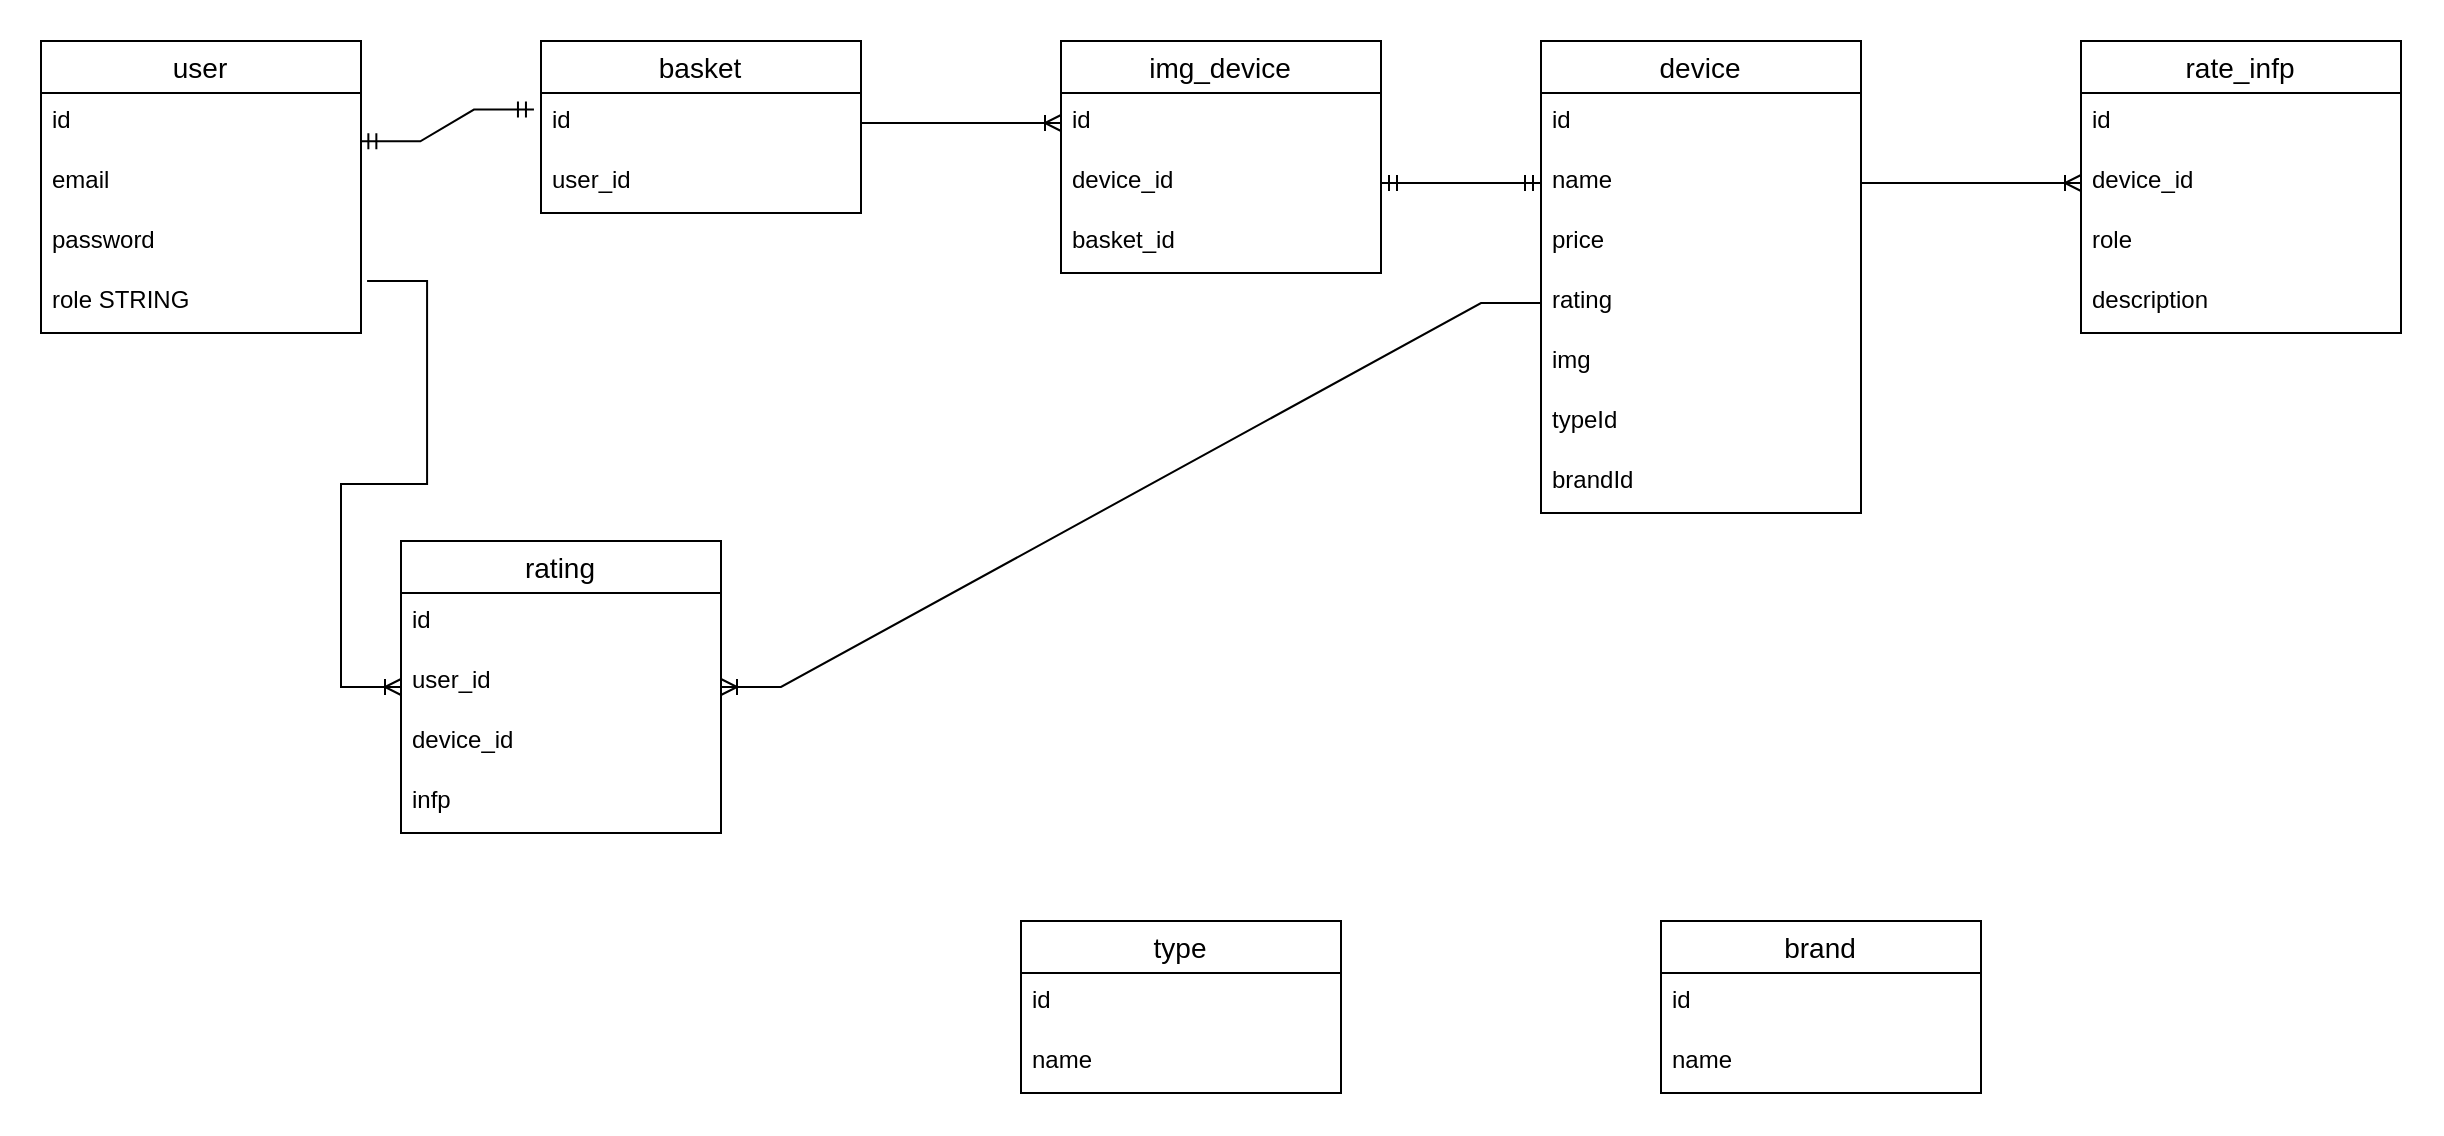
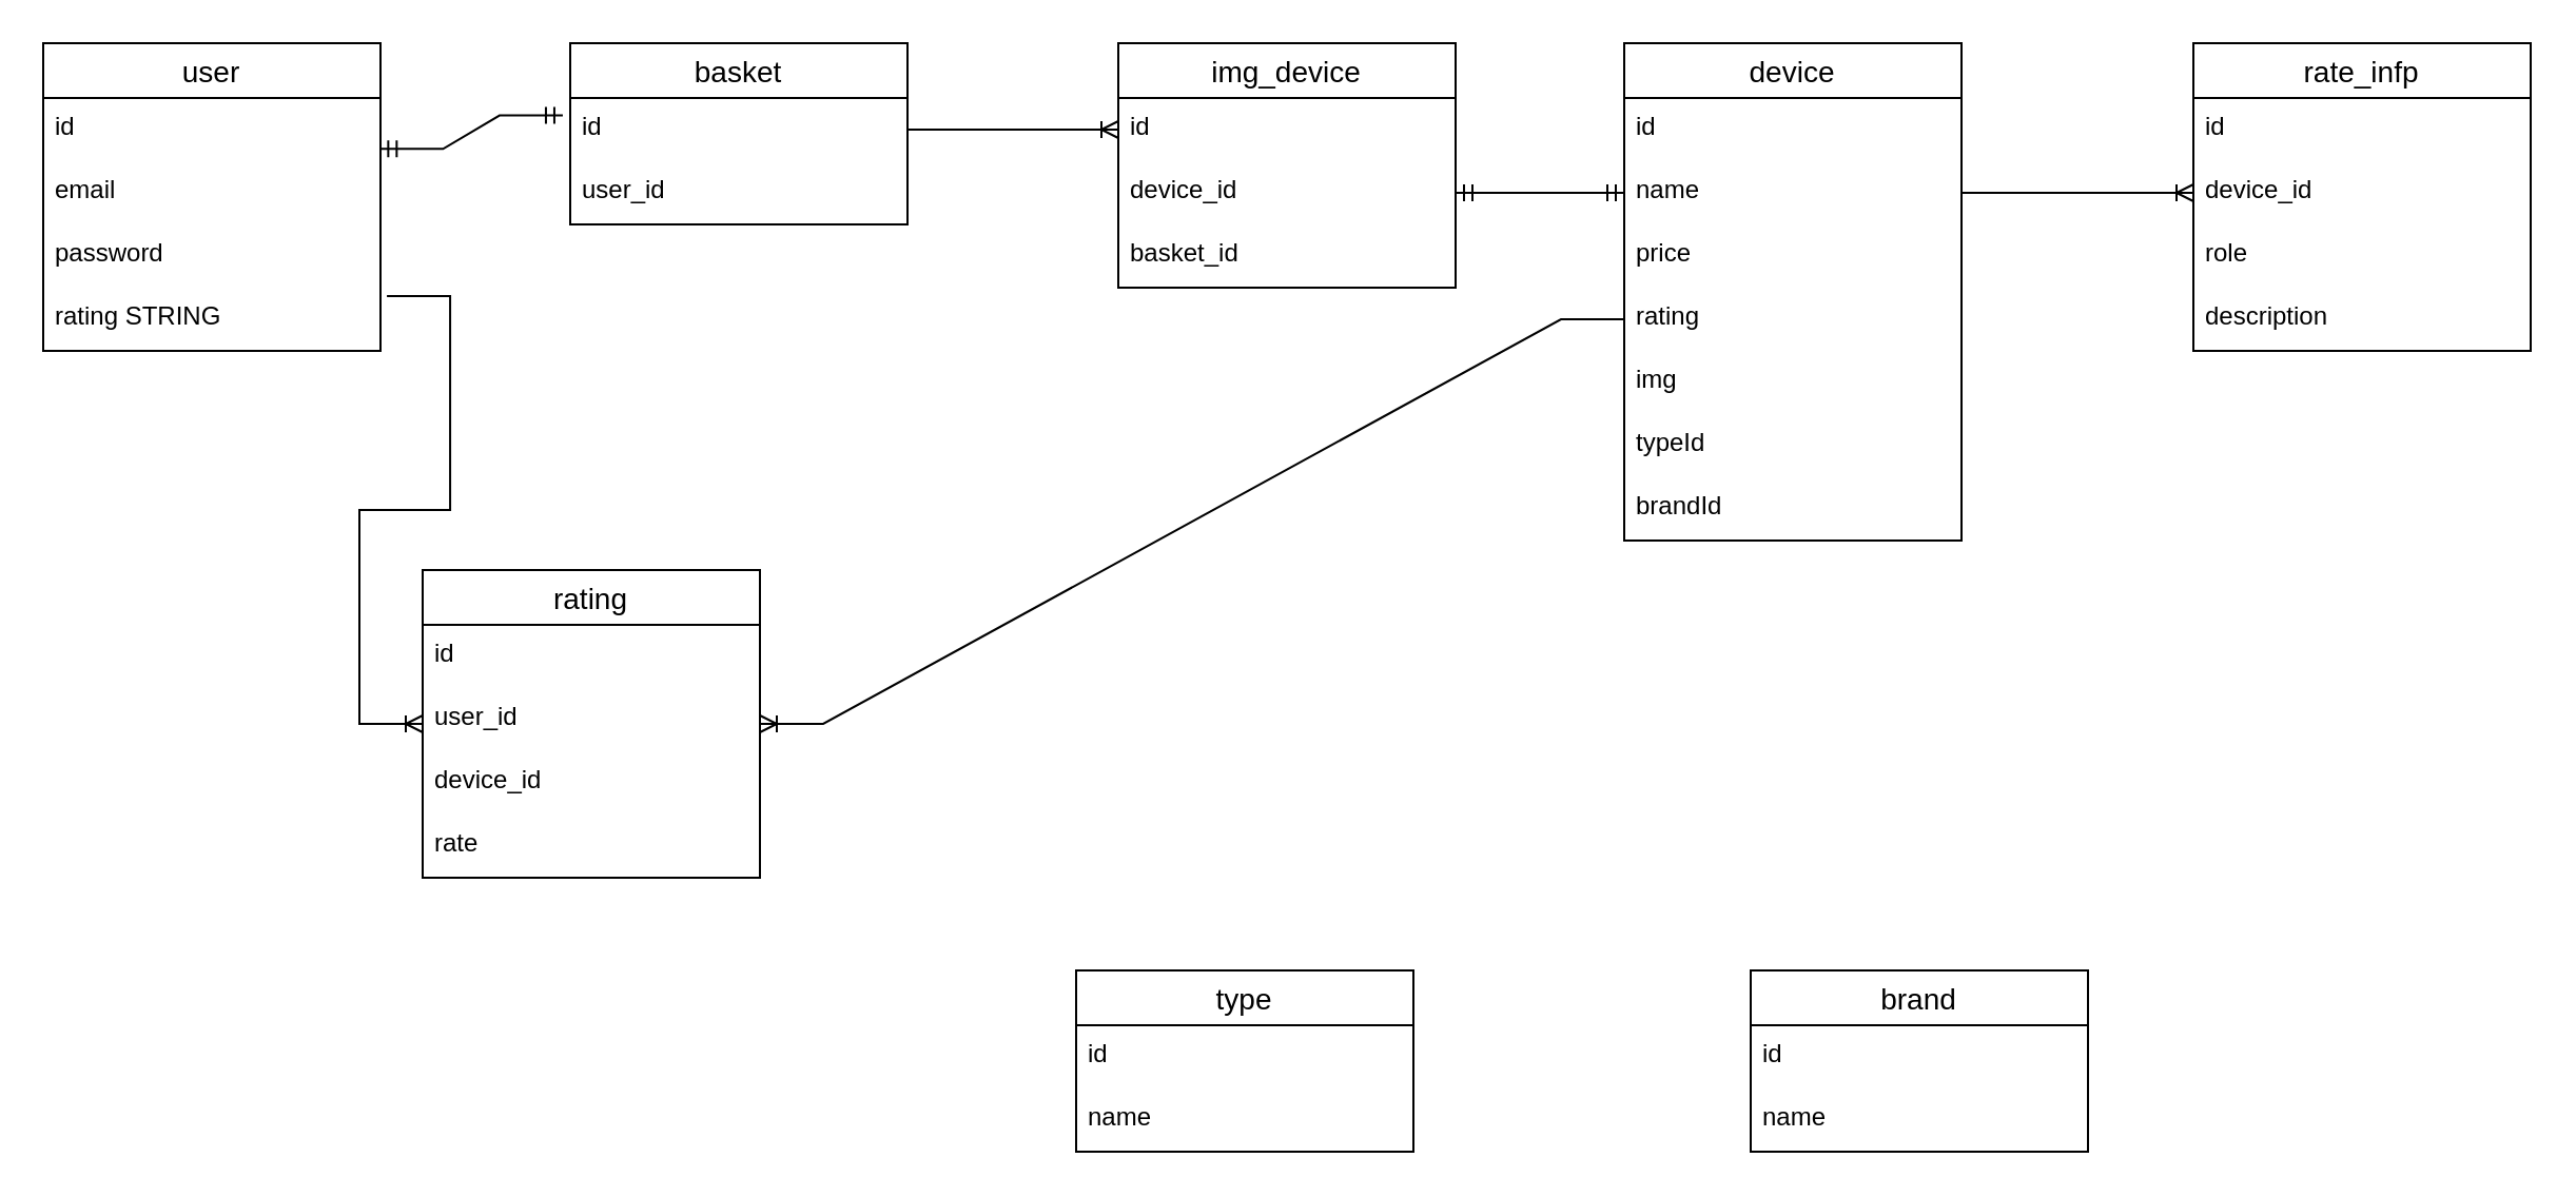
  <mxCell id="0" />
  <mxCell id="1" parent="0" />
  <mxCell id="2" value="user" style="swimlane;fontStyle=0;childLayout=stackLayout;horizontal=1;startSize=26;horizontalStack=0;resizeParent=1;resizeParentMax=0;resizeLast=0;collapsible=1;marginBottom=0;align=center;fontSize=14;strokeWidth=1;" vertex="1" parent="1"><mxGeometry x="20" y="20" width="160" height="146" as="geometry" /></mxCell>
  <mxCell id="3" value="id" style="text;strokeColor=none;fillColor=none;spacingLeft=4;spacingRight=4;overflow=hidden;rotatable=0;points=[[0,0.5],[1,0.5]];portConstraint=eastwest;fontSize=12;whiteSpace=wrap;html=1;" vertex="1" parent="2"><mxGeometry y="26" width="160" height="30" as="geometry" /></mxCell>
  <mxCell id="4" value="email" style="text;strokeColor=none;fillColor=none;spacingLeft=4;spacingRight=4;overflow=hidden;rotatable=0;points=[[0,0.5],[1,0.5]];portConstraint=eastwest;fontSize=12;whiteSpace=wrap;html=1;" vertex="1" parent="2"><mxGeometry y="56" width="160" height="30" as="geometry" /></mxCell>
  <mxCell id="5" value="password" style="text;strokeColor=none;fillColor=none;spacingLeft=4;spacingRight=4;overflow=hidden;rotatable=0;points=[[0,0.5],[1,0.5]];portConstraint=eastwest;fontSize=12;whiteSpace=wrap;html=1;" vertex="1" parent="2"><mxGeometry y="86" width="160" height="30" as="geometry" /></mxCell>
- <mxCell id="6" value="role STRING" style="text;strokeColor=none;fillColor=none;spacingLeft=4;spacingRight=4;overflow=hidden;rotatable=0;points=[[0,0.5],[1,0.5]];portConstraint=eastwest;fontSize=12;whiteSpace=wrap;html=1;" vertex="1" parent="2"><mxGeometry y="116" width="160" height="30" as="geometry" /></mxCell>
+ <mxCell id="6" value="rating STRING" style="text;strokeColor=none;fillColor=none;spacingLeft=4;spacingRight=4;overflow=hidden;rotatable=0;points=[[0,0.5],[1,0.5]];portConstraint=eastwest;fontSize=12;whiteSpace=wrap;html=1;" vertex="1" parent="2"><mxGeometry y="116" width="160" height="30" as="geometry" /></mxCell>
  <mxCell id="7" value="basket" style="swimlane;fontStyle=0;childLayout=stackLayout;horizontal=1;startSize=26;horizontalStack=0;resizeParent=1;resizeParentMax=0;resizeLast=0;collapsible=1;marginBottom=0;align=center;fontSize=14;strokeWidth=1;" vertex="1" parent="1"><mxGeometry x="270" y="20" width="160" height="86" as="geometry" /></mxCell>
  <mxCell id="8" value="id" style="text;strokeColor=none;fillColor=none;spacingLeft=4;spacingRight=4;overflow=hidden;rotatable=0;points=[[0,0.5],[1,0.5]];portConstraint=eastwest;fontSize=12;whiteSpace=wrap;html=1;" vertex="1" parent="7"><mxGeometry y="26" width="160" height="30" as="geometry" /></mxCell>
  <mxCell id="9" value="user_id" style="text;strokeColor=none;fillColor=none;spacingLeft=4;spacingRight=4;overflow=hidden;rotatable=0;points=[[0,0.5],[1,0.5]];portConstraint=eastwest;fontSize=12;whiteSpace=wrap;html=1;" vertex="1" parent="7"><mxGeometry y="56" width="160" height="30" as="geometry" /></mxCell>
  <mxCell id="10" value="" style="edgeStyle=entityRelationEdgeStyle;fontSize=12;html=1;endArrow=ERmandOne;startArrow=ERmandOne;rounded=0;exitX=0.998;exitY=0.805;exitDx=0;exitDy=0;exitPerimeter=0;entryX=-0.022;entryY=0.276;entryDx=0;entryDy=0;entryPerimeter=0;" edge="1" parent="1" source="3" target="8"><mxGeometry width="100" height="100" relative="1" as="geometry"><mxPoint x="230" y="120" as="sourcePoint" /><mxPoint x="330" y="20" as="targetPoint" /></mxGeometry></mxCell>
  <mxCell id="11" value="device" style="swimlane;fontStyle=0;childLayout=stackLayout;horizontal=1;startSize=26;horizontalStack=0;resizeParent=1;resizeParentMax=0;resizeLast=0;collapsible=1;marginBottom=0;align=center;fontSize=14;strokeWidth=1;" vertex="1" parent="1"><mxGeometry x="770" y="20" width="160" height="236" as="geometry" /></mxCell>
  <mxCell id="12" value="id" style="text;strokeColor=none;fillColor=none;spacingLeft=4;spacingRight=4;overflow=hidden;rotatable=0;points=[[0,0.5],[1,0.5]];portConstraint=eastwest;fontSize=12;whiteSpace=wrap;html=1;" vertex="1" parent="11"><mxGeometry y="26" width="160" height="30" as="geometry" /></mxCell>
  <mxCell id="13" value="name" style="text;strokeColor=none;fillColor=none;spacingLeft=4;spacingRight=4;overflow=hidden;rotatable=0;points=[[0,0.5],[1,0.5]];portConstraint=eastwest;fontSize=12;whiteSpace=wrap;html=1;" vertex="1" parent="11"><mxGeometry y="56" width="160" height="30" as="geometry" /></mxCell>
  <mxCell id="14" value="price" style="text;strokeColor=none;fillColor=none;spacingLeft=4;spacingRight=4;overflow=hidden;rotatable=0;points=[[0,0.5],[1,0.5]];portConstraint=eastwest;fontSize=12;whiteSpace=wrap;html=1;" vertex="1" parent="11"><mxGeometry y="86" width="160" height="30" as="geometry" /></mxCell>
  <mxCell id="15" value="rating" style="text;strokeColor=none;fillColor=none;spacingLeft=4;spacingRight=4;overflow=hidden;rotatable=0;points=[[0,0.5],[1,0.5]];portConstraint=eastwest;fontSize=12;whiteSpace=wrap;html=1;" vertex="1" parent="11"><mxGeometry y="116" width="160" height="30" as="geometry" /></mxCell>
  <mxCell id="16" value="img" style="text;strokeColor=none;fillColor=none;spacingLeft=4;spacingRight=4;overflow=hidden;rotatable=0;points=[[0,0.5],[1,0.5]];portConstraint=eastwest;fontSize=12;whiteSpace=wrap;html=1;" vertex="1" parent="11"><mxGeometry y="146" width="160" height="30" as="geometry" /></mxCell>
  <mxCell id="17" value="typeId" style="text;strokeColor=none;fillColor=none;spacingLeft=4;spacingRight=4;overflow=hidden;rotatable=0;points=[[0,0.5],[1,0.5]];portConstraint=eastwest;fontSize=12;whiteSpace=wrap;html=1;" vertex="1" parent="11"><mxGeometry y="176" width="160" height="30" as="geometry" /></mxCell>
  <mxCell id="18" value="brandId" style="text;strokeColor=none;fillColor=none;spacingLeft=4;spacingRight=4;overflow=hidden;rotatable=0;points=[[0,0.5],[1,0.5]];portConstraint=eastwest;fontSize=12;whiteSpace=wrap;html=1;" vertex="1" parent="11"><mxGeometry y="206" width="160" height="30" as="geometry" /></mxCell>
  <mxCell id="19" value="type" style="swimlane;fontStyle=0;childLayout=stackLayout;horizontal=1;startSize=26;horizontalStack=0;resizeParent=1;resizeParentMax=0;resizeLast=0;collapsible=1;marginBottom=0;align=center;fontSize=14;" vertex="1" parent="1"><mxGeometry x="510" y="460" width="160" height="86" as="geometry" /></mxCell>
  <mxCell id="20" value="id" style="text;strokeColor=none;fillColor=none;spacingLeft=4;spacingRight=4;overflow=hidden;rotatable=0;points=[[0,0.5],[1,0.5]];portConstraint=eastwest;fontSize=12;whiteSpace=wrap;html=1;" vertex="1" parent="19"><mxGeometry y="26" width="160" height="30" as="geometry" /></mxCell>
  <mxCell id="21" value="name" style="text;strokeColor=none;fillColor=none;spacingLeft=4;spacingRight=4;overflow=hidden;rotatable=0;points=[[0,0.5],[1,0.5]];portConstraint=eastwest;fontSize=12;whiteSpace=wrap;html=1;" vertex="1" parent="19"><mxGeometry y="56" width="160" height="30" as="geometry" /></mxCell>
  <mxCell id="22" value="brand" style="swimlane;fontStyle=0;childLayout=stackLayout;horizontal=1;startSize=26;horizontalStack=0;resizeParent=1;resizeParentMax=0;resizeLast=0;collapsible=1;marginBottom=0;align=center;fontSize=14;" vertex="1" parent="1"><mxGeometry x="830" y="460" width="160" height="86" as="geometry" /></mxCell>
  <mxCell id="23" value="id&lt;div&gt;&lt;br&gt;&lt;/div&gt;" style="text;strokeColor=none;fillColor=none;spacingLeft=4;spacingRight=4;overflow=hidden;rotatable=0;points=[[0,0.5],[1,0.5]];portConstraint=eastwest;fontSize=12;whiteSpace=wrap;html=1;" vertex="1" parent="22"><mxGeometry y="26" width="160" height="30" as="geometry" /></mxCell>
  <mxCell id="24" value="name" style="text;strokeColor=none;fillColor=none;spacingLeft=4;spacingRight=4;overflow=hidden;rotatable=0;points=[[0,0.5],[1,0.5]];portConstraint=eastwest;fontSize=12;whiteSpace=wrap;html=1;" vertex="1" parent="22"><mxGeometry y="56" width="160" height="30" as="geometry" /></mxCell>
  <mxCell id="25" value="rate_infp" style="swimlane;fontStyle=0;childLayout=stackLayout;horizontal=1;startSize=26;horizontalStack=0;resizeParent=1;resizeParentMax=0;resizeLast=0;collapsible=1;marginBottom=0;align=center;fontSize=14;" vertex="1" parent="1"><mxGeometry x="1040" y="20" width="160" height="146" as="geometry" /></mxCell>
  <mxCell id="26" value="id" style="text;strokeColor=none;fillColor=none;spacingLeft=4;spacingRight=4;overflow=hidden;rotatable=0;points=[[0,0.5],[1,0.5]];portConstraint=eastwest;fontSize=12;whiteSpace=wrap;html=1;" vertex="1" parent="25"><mxGeometry y="26" width="160" height="30" as="geometry" /></mxCell>
  <mxCell id="27" value="device_id" style="text;strokeColor=none;fillColor=none;spacingLeft=4;spacingRight=4;overflow=hidden;rotatable=0;points=[[0,0.5],[1,0.5]];portConstraint=eastwest;fontSize=12;whiteSpace=wrap;html=1;" vertex="1" parent="25"><mxGeometry y="56" width="160" height="30" as="geometry" /></mxCell>
  <mxCell id="28" value="role&lt;div&gt;&lt;br&gt;&lt;/div&gt;" style="text;strokeColor=none;fillColor=none;spacingLeft=4;spacingRight=4;overflow=hidden;rotatable=0;points=[[0,0.5],[1,0.5]];portConstraint=eastwest;fontSize=12;whiteSpace=wrap;html=1;" vertex="1" parent="25"><mxGeometry y="86" width="160" height="30" as="geometry" /></mxCell>
  <mxCell id="29" value="description" style="text;strokeColor=none;fillColor=none;spacingLeft=4;spacingRight=4;overflow=hidden;rotatable=0;points=[[0,0.5],[1,0.5]];portConstraint=eastwest;fontSize=12;whiteSpace=wrap;html=1;" vertex="1" parent="25"><mxGeometry y="116" width="160" height="30" as="geometry" /></mxCell>
  <mxCell id="30" value="" style="edgeStyle=entityRelationEdgeStyle;fontSize=12;html=1;endArrow=ERoneToMany;rounded=0;" edge="1" parent="1" source="13" target="27"><mxGeometry width="100" height="100" relative="1" as="geometry"><mxPoint x="930" y="260" as="sourcePoint" /><mxPoint x="1030" y="160" as="targetPoint" /></mxGeometry></mxCell>
  <mxCell id="31" value="img_device" style="swimlane;fontStyle=0;childLayout=stackLayout;horizontal=1;startSize=26;horizontalStack=0;resizeParent=1;resizeParentMax=0;resizeLast=0;collapsible=1;marginBottom=0;align=center;fontSize=14;" vertex="1" parent="1"><mxGeometry x="530" y="20" width="160" height="116" as="geometry" /></mxCell>
  <mxCell id="32" value="id" style="text;strokeColor=none;fillColor=none;spacingLeft=4;spacingRight=4;overflow=hidden;rotatable=0;points=[[0,0.5],[1,0.5]];portConstraint=eastwest;fontSize=12;whiteSpace=wrap;html=1;" vertex="1" parent="31"><mxGeometry y="26" width="160" height="30" as="geometry" /></mxCell>
  <mxCell id="33" value="device_id" style="text;strokeColor=none;fillColor=none;spacingLeft=4;spacingRight=4;overflow=hidden;rotatable=0;points=[[0,0.5],[1,0.5]];portConstraint=eastwest;fontSize=12;whiteSpace=wrap;html=1;" vertex="1" parent="31"><mxGeometry y="56" width="160" height="30" as="geometry" /></mxCell>
  <mxCell id="34" value="basket_id" style="text;strokeColor=none;fillColor=none;spacingLeft=4;spacingRight=4;overflow=hidden;rotatable=0;points=[[0,0.5],[1,0.5]];portConstraint=eastwest;fontSize=12;whiteSpace=wrap;html=1;" vertex="1" parent="31"><mxGeometry y="86" width="160" height="30" as="geometry" /></mxCell>
  <mxCell id="35" value="" style="edgeStyle=entityRelationEdgeStyle;fontSize=12;html=1;endArrow=ERoneToMany;rounded=0;" edge="1" parent="1" source="8" target="32"><mxGeometry width="100" height="100" relative="1" as="geometry"><mxPoint x="410" y="230" as="sourcePoint" /><mxPoint x="510" y="130" as="targetPoint" /></mxGeometry></mxCell>
  <mxCell id="36" value="" style="edgeStyle=entityRelationEdgeStyle;fontSize=12;html=1;endArrow=ERmandOne;startArrow=ERmandOne;rounded=0;" edge="1" parent="1" source="33" target="13"><mxGeometry width="100" height="100" relative="1" as="geometry"><mxPoint x="400" y="276" as="sourcePoint" /><mxPoint x="500" y="176" as="targetPoint" /></mxGeometry></mxCell>
  <mxCell id="37" value="rating" style="swimlane;fontStyle=0;childLayout=stackLayout;horizontal=1;startSize=26;horizontalStack=0;resizeParent=1;resizeParentMax=0;resizeLast=0;collapsible=1;marginBottom=0;align=center;fontSize=14;" vertex="1" parent="1"><mxGeometry x="200" y="270" width="160" height="146" as="geometry" /></mxCell>
  <mxCell id="38" value="id" style="text;strokeColor=none;fillColor=none;spacingLeft=4;spacingRight=4;overflow=hidden;rotatable=0;points=[[0,0.5],[1,0.5]];portConstraint=eastwest;fontSize=12;whiteSpace=wrap;html=1;" vertex="1" parent="37"><mxGeometry y="26" width="160" height="30" as="geometry" /></mxCell>
  <mxCell id="39" value="user_id" style="text;strokeColor=none;fillColor=none;spacingLeft=4;spacingRight=4;overflow=hidden;rotatable=0;points=[[0,0.5],[1,0.5]];portConstraint=eastwest;fontSize=12;whiteSpace=wrap;html=1;" vertex="1" parent="37"><mxGeometry y="56" width="160" height="30" as="geometry" /></mxCell>
  <mxCell id="40" value="device_id" style="text;strokeColor=none;fillColor=none;spacingLeft=4;spacingRight=4;overflow=hidden;rotatable=0;points=[[0,0.5],[1,0.5]];portConstraint=eastwest;fontSize=12;whiteSpace=wrap;html=1;" vertex="1" parent="37"><mxGeometry y="86" width="160" height="30" as="geometry" /></mxCell>
- <mxCell id="41" value="infp" style="text;strokeColor=none;fillColor=none;spacingLeft=4;spacingRight=4;overflow=hidden;rotatable=0;points=[[0,0.5],[1,0.5]];portConstraint=eastwest;fontSize=12;whiteSpace=wrap;html=1;" vertex="1" parent="37"><mxGeometry y="116" width="160" height="30" as="geometry" /></mxCell>
+ <mxCell id="41" value="rate" style="text;strokeColor=none;fillColor=none;spacingLeft=4;spacingRight=4;overflow=hidden;rotatable=0;points=[[0,0.5],[1,0.5]];portConstraint=eastwest;fontSize=12;whiteSpace=wrap;html=1;" vertex="1" parent="37"><mxGeometry y="116" width="160" height="30" as="geometry" /></mxCell>
  <mxCell id="42" value="" style="edgeStyle=entityRelationEdgeStyle;fontSize=12;html=1;endArrow=ERoneToMany;rounded=0;exitX=1.019;exitY=0.133;exitDx=0;exitDy=0;exitPerimeter=0;" edge="1" parent="1" source="6" target="37"><mxGeometry width="100" height="100" relative="1" as="geometry"><mxPoint x="210" y="300" as="sourcePoint" /><mxPoint x="310" y="200" as="targetPoint" /></mxGeometry></mxCell>
  <mxCell id="43" value="" style="edgeStyle=entityRelationEdgeStyle;fontSize=12;html=1;endArrow=ERoneToMany;rounded=0;" edge="1" parent="1" source="15" target="37"><mxGeometry width="100" height="100" relative="1" as="geometry"><mxPoint x="600" y="270" as="sourcePoint" /><mxPoint x="700" y="170" as="targetPoint" /></mxGeometry></mxCell>
